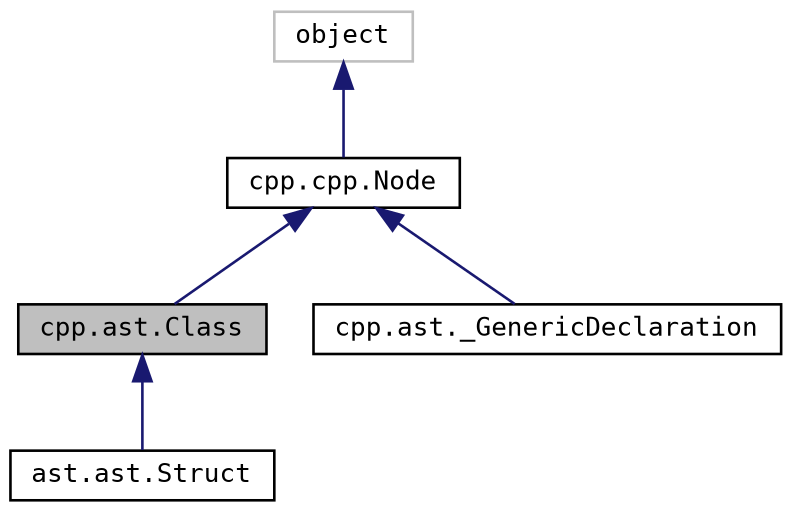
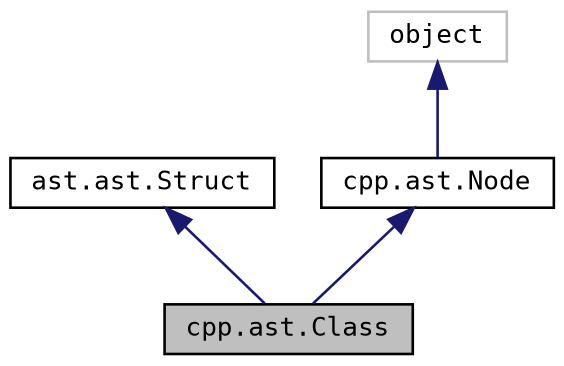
  digraph {
    fontname="DejaVu Sans Mono"
    node [color=black fillcolor=white fontname="DejaVu Sans Mono" fontsize=10 shape=record style=filled]
    edge [color=midnightblue dir=back fontname="DejaVu Sans Mono" fontsize=10 labelfontname=Helvetica labelfontsize=10 style=solid]
    n1 [fillcolor=grey75 fontcolor=black height=0.2 label="cpp.ast.Class" width=0.4]
    n2 [height=0.2 label="ast.ast.Struct" width=0.4]
-   n3 [height=0.2 label="cpp.ast._GenericDeclaration" width=0.4]
-   n4 [height=0.2 label="cpp.cpp.Node" width=0.4]
+   n4 [height=0.2 label="cpp.ast.Node" width=0.4]
    n5 [color=grey75 height=0.2 label=object width=0.4]
-   n1 -> n2
+   n2 -> n1
    n4 -> n1
-   n4 -> n3
    n5 -> n4
  }
